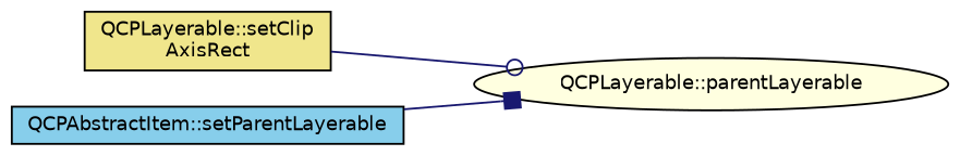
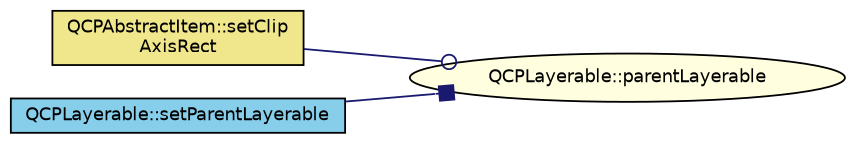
  digraph {
    rankdir=LR
    node [color=black fontname=Helvetica fontsize=10 shape=box style=filled]
    edge [color=midnightblue fontname=Helvetica fontsize=10 labelfontname=Helvetica labelfontsize=10 style=solid]
-   n1 [fillcolor=khaki fontcolor=black height=0.2 label="QCPLayerable::setClip\lAxisRect" width=0.4]
+   n1 [fillcolor=khaki fontcolor=black height=0.2 label="QCPAbstractItem::setClip\lAxisRect" width=0.4]
    n2 [fillcolor=lightyellow height=0.2 label="QCPLayerable::parentLayerable" shape=ellipse width=0.4]
-   n3 [fillcolor=skyblue height=0.2 label="QCPAbstractItem::setParentLayerable" width=0.4]
+   n3 [fillcolor=skyblue height=0.2 label="QCPLayerable::setParentLayerable" width=0.4]
    n1 -> n2 [arrowhead=odot]
    n3 -> n2 [arrowhead=box]
  }
